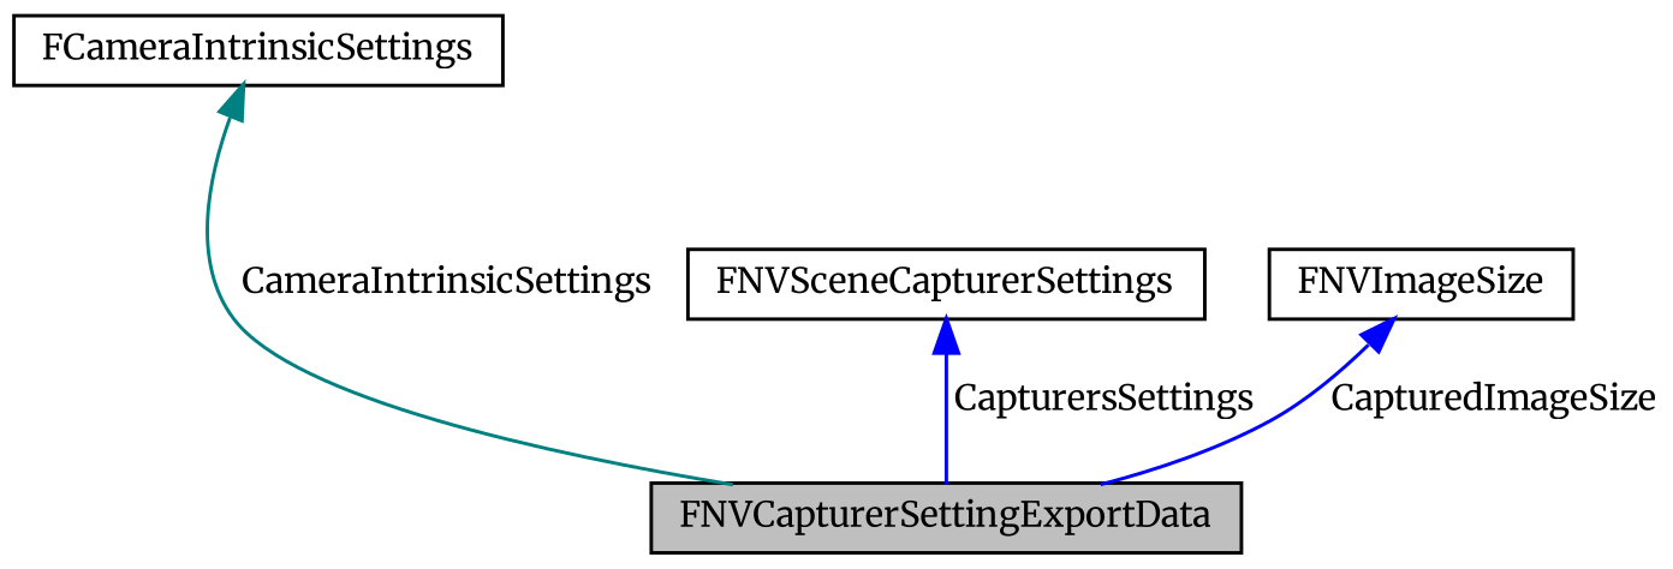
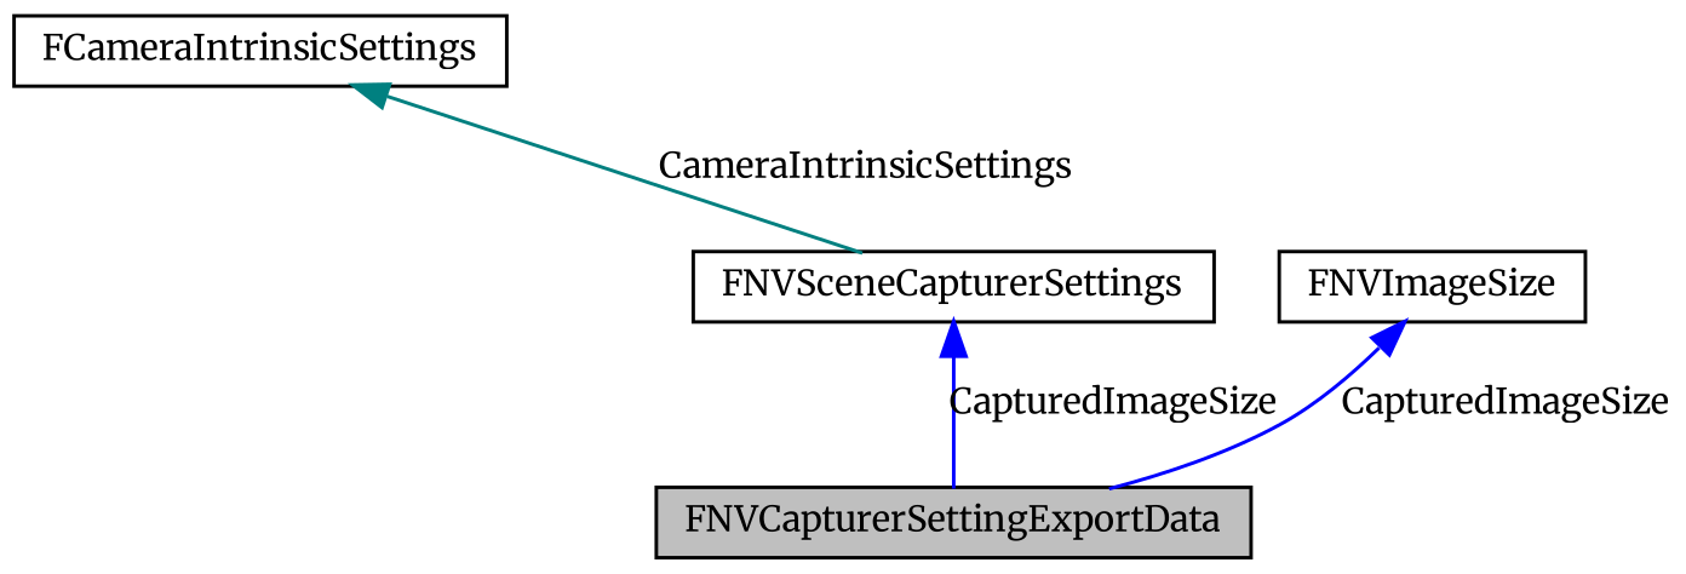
  digraph {
    fontname=Merriweather
    node [color=black fillcolor=white fontname=Merriweather fontsize=10 shape=record style=filled]
    edge [color=blue dir=back fontname=Merriweather fontsize=10 labelfontname=Helvetica labelfontsize=10 style=solid]
    n1 [fillcolor=grey75 fontcolor=black height=0.2 label=FNVCapturerSettingExportData width=0.4]
    n2 [height=0.2 label=FNVSceneCapturerSettings width=0.4]
    n3 [height=0.2 label=FCameraIntrinsicSettings width=0.4]
    n4 [height=0.2 label=FNVImageSize width=0.4]
-   n2 -> n1 [label=" CapturersSettings"]
-   n3 -> n1 [color=teal label=" CameraIntrinsicSettings"]
+   n2 -> n1 [label=" CapturedImageSize"]
+   n3 -> n2 [color=teal label=" CameraIntrinsicSettings"]
    n4 -> n1 [label=" CapturedImageSize"]
  }
